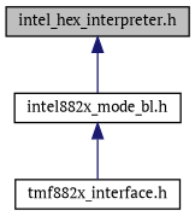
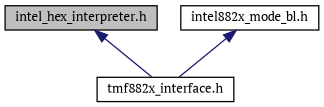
  digraph {
    fontname="PT Serif"
    node [color=black fillcolor=white fontname="PT Serif" fontsize=10 shape=record style=filled]
    edge [color=midnightblue dir=back fontname="PT Serif" fontsize=10 labelfontname=Helvetica labelfontsize=10 style=solid]
    n1 [fillcolor=grey75 fontcolor=black height=0.2 label="intel_hex_interpreter.h" width=0.4]
    n2 [height=0.2 label="intel882x_mode_bl.h" width=0.4]
    n3 [height=0.2 label="tmf882x_interface.h" width=0.4]
-   n1 -> n2
+   n1 -> n3
    n2 -> n3
  }
